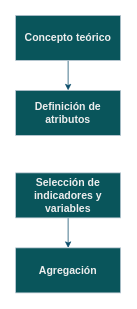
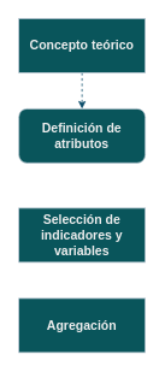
  <mxCell id="0" />
  <mxCell id="1" parent="0" />
- <mxCell id="2" value="" style="edgeStyle=orthogonalEdgeStyle;rounded=0;orthogonalLoop=1;jettySize=auto;html=1;labelBackgroundColor=none;strokeColor=#0B4D6A;fontColor=default;" edge="1" parent="1" source="3" target="4"><mxGeometry relative="1" as="geometry" /></mxCell>
+ <mxCell id="2" value="" style="edgeStyle=orthogonalEdgeStyle;rounded=0;orthogonalLoop=1;jettySize=auto;html=1;labelBackgroundColor=none;strokeColor=#0B4D6A;fontColor=default;dashed=1;" edge="1" parent="1" source="3" target="4"><mxGeometry relative="1" as="geometry" /></mxCell>
  <mxCell id="3" value="&lt;font size=&quot;1&quot; style=&quot;&quot;&gt;&lt;b style=&quot;font-size: 14px;&quot;&gt;Concepto teórico&lt;/b&gt;&lt;/font&gt;" style="rounded=0;whiteSpace=wrap;html=1;labelBackgroundColor=none;fillColor=#09555B;strokeColor=#BAC8D3;fontColor=#EEEEEE;" vertex="1" parent="1"><mxGeometry x="20" y="20" width="140" height="60" as="geometry" /></mxCell>
- <mxCell id="4" value="&lt;font size=&quot;1&quot; style=&quot;&quot;&gt;&lt;b style=&quot;font-size: 14px;&quot;&gt;Definición de atributos&lt;/b&gt;&lt;/font&gt;" style="rounded=0;whiteSpace=wrap;html=1;labelBackgroundColor=none;fillColor=#09555B;strokeColor=#BAC8D3;fontColor=#EEEEEE;" vertex="1" parent="1"><mxGeometry x="20" y="120" width="140" height="60" as="geometry" /></mxCell>
- <mxCell id="5" value="" style="edgeStyle=orthogonalEdgeStyle;rounded=0;orthogonalLoop=1;jettySize=auto;html=1;labelBackgroundColor=none;strokeColor=#0B4D6A;fontColor=default;" edge="1" parent="1" source="6" target="7"><mxGeometry relative="1" as="geometry" /></mxCell>
+ <mxCell id="4" value="&lt;font size=&quot;1&quot; style=&quot;&quot;&gt;&lt;b style=&quot;font-size: 14px;&quot;&gt;Definición de atributos&lt;/b&gt;&lt;/font&gt;" style="whiteSpace=wrap;html=1;labelBackgroundColor=none;fillColor=#09555B;strokeColor=#BAC8D3;fontColor=#EEEEEE;rounded=1;" vertex="1" parent="1"><mxGeometry x="20" y="120" width="140" height="60" as="geometry" /></mxCell>
  <mxCell id="6" value="&lt;font style=&quot;font-size: 14px;&quot;&gt;&lt;b&gt;Selección de indicadores y variables&lt;/b&gt;&lt;/font&gt;" style="rounded=0;whiteSpace=wrap;html=1;labelBackgroundColor=none;fillColor=#09555B;strokeColor=#BAC8D3;fontColor=#EEEEEE;" vertex="1" parent="1"><mxGeometry x="20" y="230" width="140" height="60" as="geometry" /></mxCell>
  <mxCell id="7" value="&lt;b&gt;&lt;font style=&quot;font-size: 14px;&quot;&gt;Agregación&lt;/font&gt;&lt;/b&gt;" style="rounded=0;whiteSpace=wrap;html=1;labelBackgroundColor=none;fillColor=#09555B;strokeColor=#BAC8D3;fontColor=#EEEEEE;" vertex="1" parent="1"><mxGeometry x="20" y="330" width="140" height="60" as="geometry" /></mxCell>
